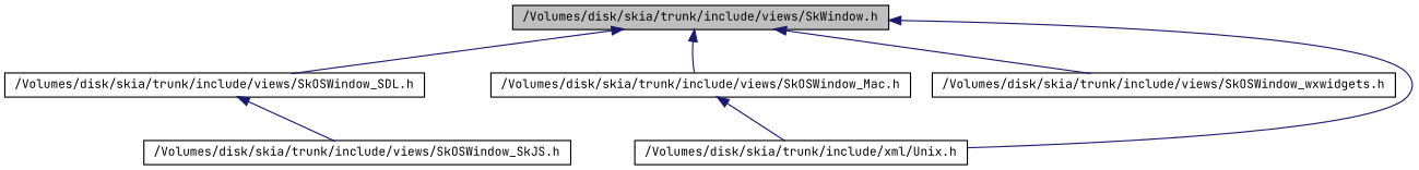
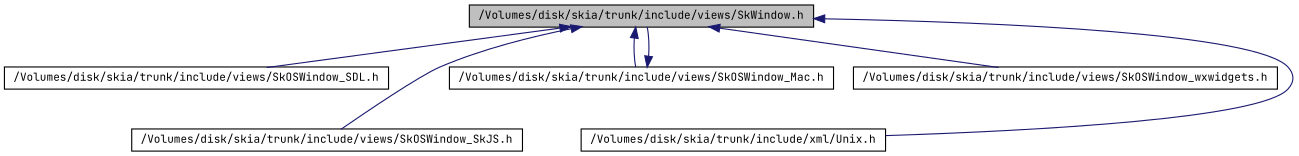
  digraph {
    fontname="JetBrains Mono"
    node [color=black fillcolor=white fontname="JetBrains Mono" fontsize=10 shape=record style=filled]
    edge [color=midnightblue dir=back fontname="JetBrains Mono" fontsize=10 labelfontname=FreeSans labelfontsize=10 style=solid]
    n1 [fillcolor=grey75 fontcolor=black height=0.2 label="/Volumes/disk/skia/trunk/include/views/SkWindow.h" width=0.4]
    n2 [height=0.2 label="/Volumes/disk/skia/trunk/include/views/SkOSWindow_Mac.h" width=0.4]
    n3 [height=0.2 label="/Volumes/disk/skia/trunk/include/views/SkOSWindow_SDL.h" width=0.4]
    n4 [height=0.2 label="/Volumes/disk/skia/trunk/include/views/SkOSWindow_SkJS.h" width=0.4]
    n5 [height=0.2 label="/Volumes/disk/skia/trunk/include/views/SkOSWindow_wxwidgets.h" width=0.4]
    n6 [height=0.2 label="/Volumes/disk/skia/trunk/include/xml/Unix.h" width=0.4]
    n1 -> n2
    n1 -> n3
-   n3 -> n4
+   n1 -> n4
    n1 -> n5
    n1 -> n6
-   n2 -> n6
+   n2 -> n1
  }
